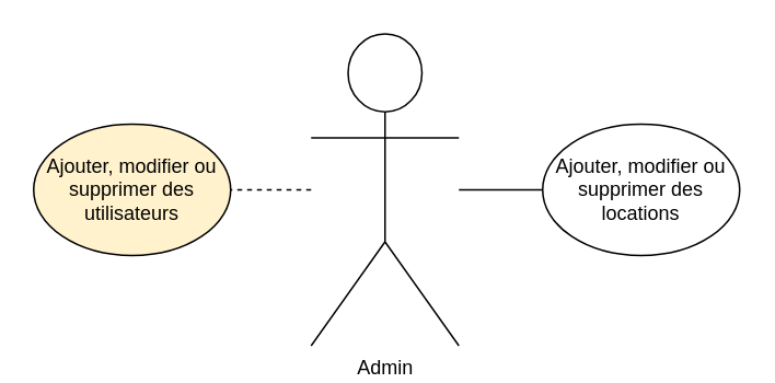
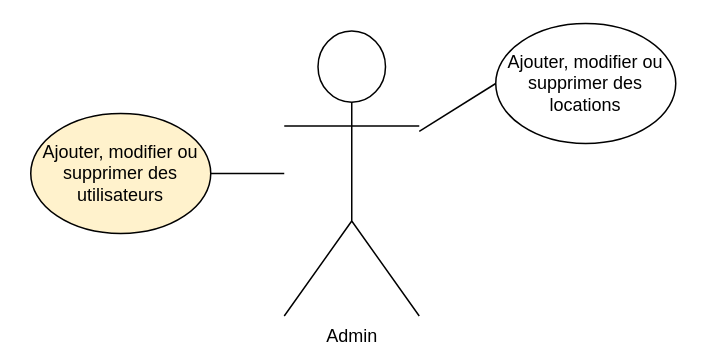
  <mxCell id="0" />
  <mxCell id="1" parent="0" />
  <mxCell id="2" value="Admin" style="shape=umlActor;verticalLabelPosition=bottom;verticalAlign=top;html=1;outlineConnect=0;" parent="1" vertex="1"><mxGeometry x="189" y="20" width="90" height="190" as="geometry" /></mxCell>
  <mxCell id="3" value="Ajouter, modifier ou supprimer des utilisateurs" style="ellipse;whiteSpace=wrap;html=1;fillColor=#fff2cc;" parent="1" vertex="1"><mxGeometry x="20" y="75" width="120" height="80" as="geometry" /></mxCell>
- <mxCell id="4" value="&lt;span style=&quot;text-indent: -18pt; background-color: initial;&quot; lang=&quot;FR&quot;&gt;Ajouter, modifier ou supprimer des locations&lt;br&gt;&lt;/span&gt;" style="ellipse;whiteSpace=wrap;html=1;" parent="1" vertex="1"><mxGeometry x="330" y="75" width="120" height="80" as="geometry" /></mxCell>
- <mxCell id="5" value="" style="endArrow=none;html=1;rounded=0;entryX=1;entryY=0.5;entryDx=0;entryDy=0;dashed=1;" parent="1" source="2" target="3" edge="1"><mxGeometry width="50" height="50" relative="1" as="geometry"><mxPoint x="180" y="120" as="sourcePoint" /><mxPoint x="0" y="635" as="targetPoint" /></mxGeometry></mxCell>
+ <mxCell id="4" value="&lt;span style=&quot;text-indent: -18pt; background-color: initial;&quot; lang=&quot;FR&quot;&gt;Ajouter, modifier ou supprimer des locations&lt;br&gt;&lt;/span&gt;" style="ellipse;whiteSpace=wrap;html=1;" parent="1" vertex="1"><mxGeometry x="330" y="15" width="120" height="80" as="geometry" /></mxCell>
+ <mxCell id="5" value="" style="endArrow=none;html=1;rounded=0;entryX=1;entryY=0.5;entryDx=0;entryDy=0;" parent="1" source="2" target="3" edge="1"><mxGeometry width="50" height="50" relative="1" as="geometry"><mxPoint x="180" y="120" as="sourcePoint" /><mxPoint x="0" y="635" as="targetPoint" /></mxGeometry></mxCell>
  <mxCell id="6" value="" style="endArrow=none;html=1;rounded=0;entryX=0;entryY=0.5;entryDx=0;entryDy=0;" parent="1" source="2" target="4" edge="1"><mxGeometry width="50" height="50" relative="1" as="geometry"><mxPoint x="280" y="60" as="sourcePoint" /><mxPoint x="320" y="50" as="targetPoint" /></mxGeometry></mxCell>
